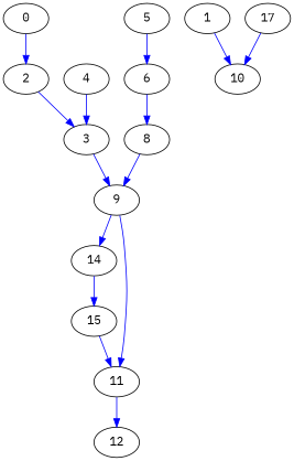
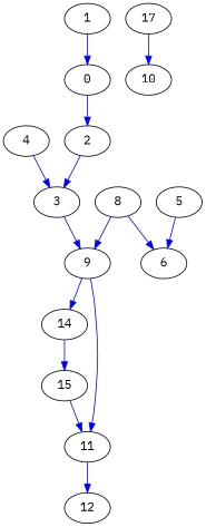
  digraph {
    fontname="IBM Plex Mono"
    node [color=black fontname="IBM Plex Mono"]
    edge [color=blue fontname="IBM Plex Mono"]
    n1 [label=0]
    n2 [label=2]
    n3 [label=3]
    n4 [label=1]
    n5 [label=14]
    n6 [label=15]
    n7 [label=11]
    n8 [label=12]
    n9 [label=9]
    n10 [label=8]
    n11 [label=4]
    n12 [label=10]
    n13 [label=17]
    n14 [label=6]
    n15 [label=5]
    n1 -> n2
    n2 -> n3
    n3 -> n9
-   n4 -> n12
+   n4 -> n1
    n5 -> n6
    n6 -> n7
    n7 -> n8
    n9 -> n5
    n9 -> n7
    n10 -> n9
    n11 -> n3
    n13 -> n12
-   n14 -> n10
+   n10 -> n14
    n15 -> n14
  }
